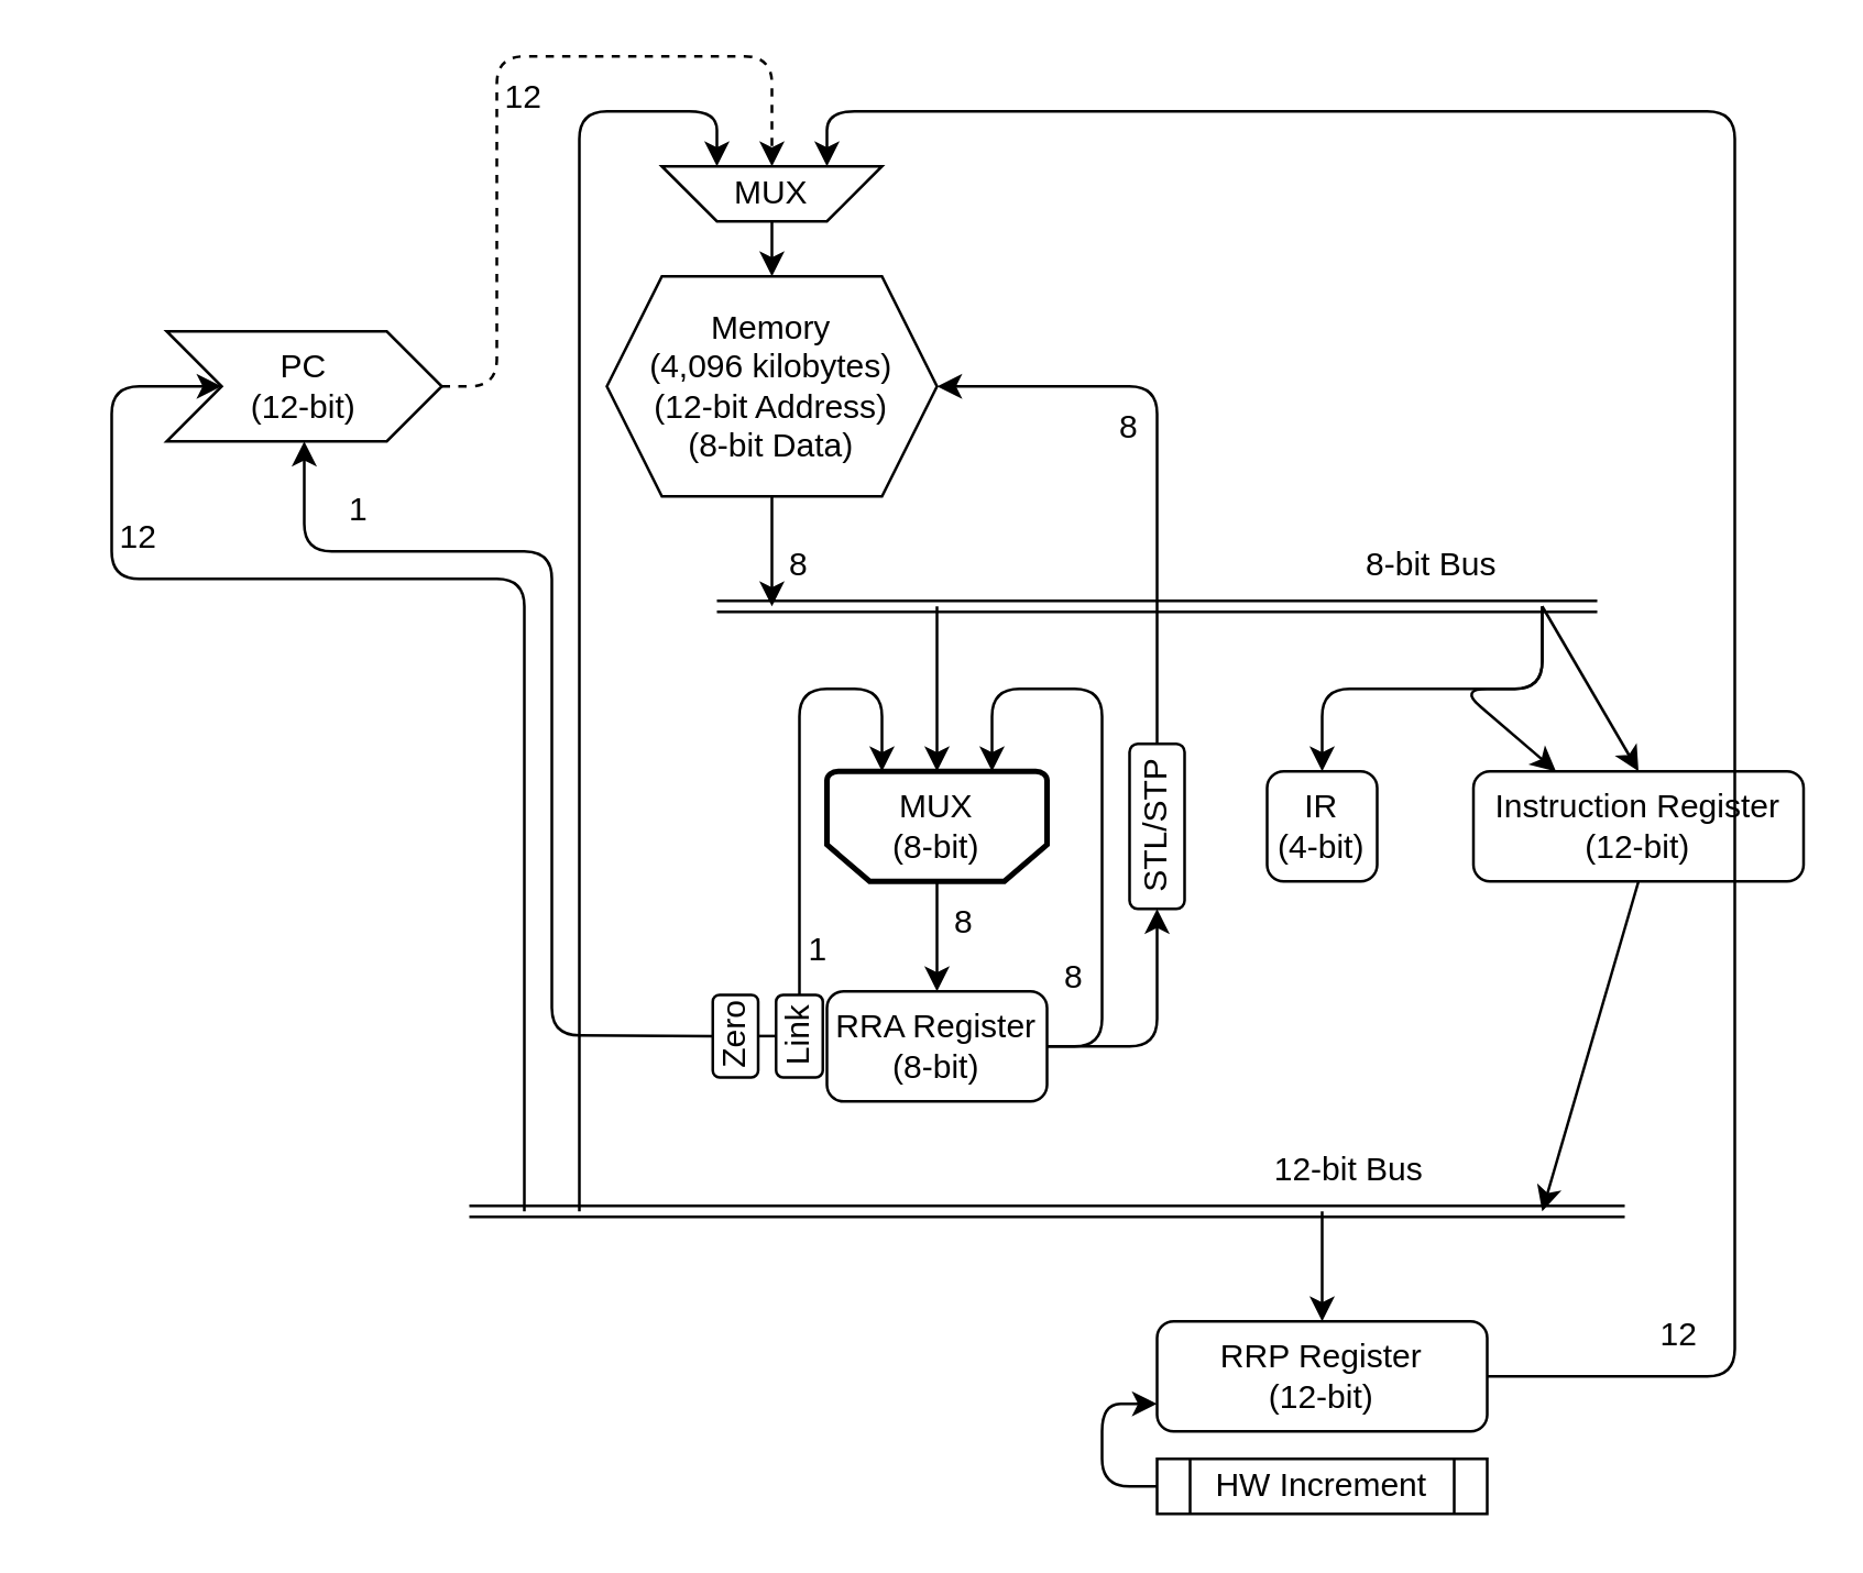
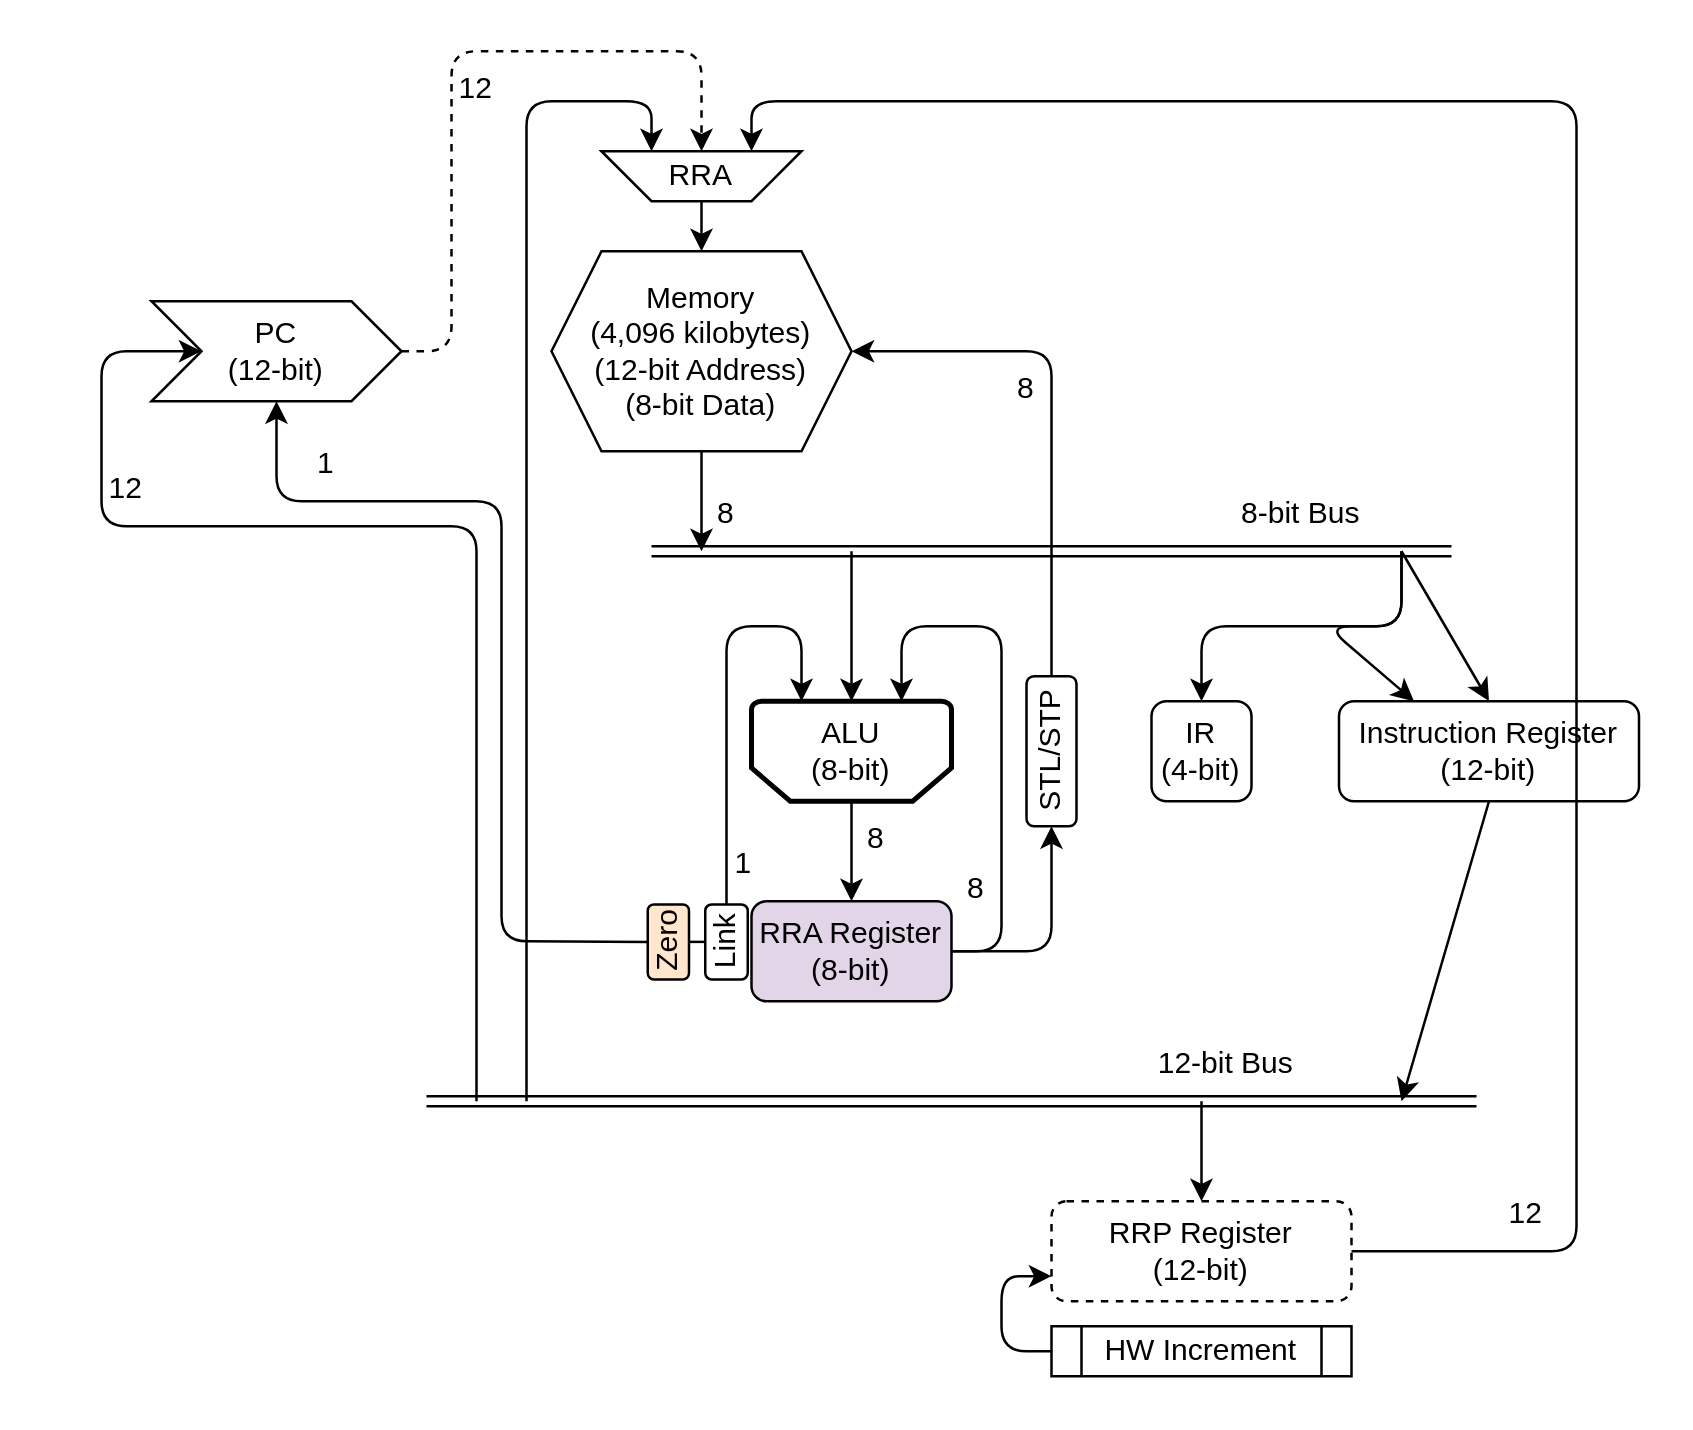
  <mxCell id="0" />
  <mxCell id="1" parent="0" />
  <mxCell id="2" value="PC&lt;br&gt;(12-bit)" style="shape=step;perimeter=stepPerimeter;whiteSpace=wrap;html=1;fixedSize=1;" parent="1" vertex="1"><mxGeometry x="60" y="120" width="100" height="40" as="geometry" /></mxCell>
  <mxCell id="3" value="Memory&lt;br&gt;(4,096 kilobytes)&lt;br&gt;(12-bit Address)&lt;br&gt;(8-bit Data)" style="shape=hexagon;perimeter=hexagonPerimeter2;whiteSpace=wrap;html=1;fixedSize=1;" parent="1" vertex="1"><mxGeometry x="220" y="100" width="120" height="80" as="geometry" /></mxCell>
  <mxCell id="4" value="" style="endArrow=classic;html=1;rounded=0;entryX=0.5;entryY=0;entryDx=0;entryDy=0;exitX=0.5;exitY=1;exitDx=0;exitDy=0;" parent="1" source="5" target="3" edge="1"><mxGeometry width="50" height="50" relative="1" as="geometry"><mxPoint x="270" y="80" as="sourcePoint" /><mxPoint x="270" y="50" as="targetPoint" /></mxGeometry></mxCell>
- <mxCell id="5" value="MUX" style="shape=trapezoid;perimeter=trapezoidPerimeter;whiteSpace=wrap;html=1;fixedSize=1;flipV=1;" parent="1" vertex="1"><mxGeometry x="240" y="60" width="80" height="20" as="geometry" /></mxCell>
+ <mxCell id="5" value="RRA" style="shape=trapezoid;perimeter=trapezoidPerimeter;whiteSpace=wrap;html=1;fixedSize=1;flipV=1;" parent="1" vertex="1"><mxGeometry x="240" y="60" width="80" height="20" as="geometry" /></mxCell>
  <mxCell id="6" value="" style="endArrow=classic;html=1;rounded=1;entryX=0.5;entryY=0;entryDx=0;entryDy=0;exitX=1;exitY=0.5;exitDx=0;exitDy=0;dashed=1;" parent="1" source="2" target="5" edge="1"><mxGeometry width="50" height="50" relative="1" as="geometry"><mxPoint x="220" y="100" as="sourcePoint" /><mxPoint x="270" y="50" as="targetPoint" /><Array as="points"><mxPoint x="180" y="140" /><mxPoint x="180" y="20" /><mxPoint x="280" y="20" /></Array></mxGeometry></mxCell>
  <mxCell id="7" value="12" style="text;html=1;strokeColor=none;fillColor=none;align=center;verticalAlign=middle;whiteSpace=wrap;rounded=0;" parent="1" vertex="1"><mxGeometry x="160" y="20" width="60" height="30" as="geometry" /></mxCell>
  <mxCell id="8" value="Instruction Register&lt;br&gt;(12-bit)" style="rounded=1;whiteSpace=wrap;html=1;" parent="1" vertex="1"><mxGeometry x="535" y="280" width="120" height="40" as="geometry" /></mxCell>
  <mxCell id="9" value="IR&lt;br&gt;(4-bit)" style="rounded=1;whiteSpace=wrap;html=1;" parent="1" vertex="1"><mxGeometry x="460" y="280" width="40" height="40" as="geometry" /></mxCell>
- <mxCell id="10" value="MUX&lt;br&gt;(8-bit)" style="strokeWidth=2;html=1;shape=mxgraph.flowchart.loop_limit;whiteSpace=wrap;flipV=1;" parent="1" vertex="1"><mxGeometry x="300" y="280" width="80" height="40" as="geometry" /></mxCell>
- <mxCell id="11" value="RRA Register&lt;br&gt;(8-bit)" style="rounded=1;whiteSpace=wrap;html=1;" vertex="1" parent="1"><mxGeometry x="300" y="360" width="80" height="40" as="geometry" /></mxCell>
+ <mxCell id="10" value="ALU&lt;br&gt;(8-bit)" style="strokeWidth=2;html=1;shape=mxgraph.flowchart.loop_limit;whiteSpace=wrap;flipV=1;" parent="1" vertex="1"><mxGeometry x="300" y="280" width="80" height="40" as="geometry" /></mxCell>
+ <mxCell id="11" value="RRA Register&lt;br&gt;(8-bit)" style="rounded=1;whiteSpace=wrap;html=1;fillColor=#e1d5e7;" vertex="1" parent="1"><mxGeometry x="300" y="360" width="80" height="40" as="geometry" /></mxCell>
  <mxCell id="12" value="" style="endArrow=classic;html=1;rounded=1;exitX=0.5;exitY=0;exitDx=0;exitDy=0;exitPerimeter=0;entryX=0.5;entryY=0;entryDx=0;entryDy=0;" edge="1" parent="1" source="10" target="11"><mxGeometry width="50" height="50" relative="1" as="geometry"><mxPoint x="365" y="250" as="sourcePoint" /><mxPoint x="415" y="200" as="targetPoint" /></mxGeometry></mxCell>
  <mxCell id="13" value="8" style="text;html=1;strokeColor=none;fillColor=none;align=center;verticalAlign=middle;whiteSpace=wrap;rounded=0;" vertex="1" parent="1"><mxGeometry x="320" y="320" width="60" height="30" as="geometry" /></mxCell>
  <mxCell id="14" value="Link" style="rounded=1;whiteSpace=wrap;html=1;rotation=-90;" vertex="1" parent="1"><mxGeometry x="275" y="367.75" width="30" height="17" as="geometry" /></mxCell>
  <mxCell id="15" value="" style="endArrow=classic;html=1;rounded=1;exitX=1;exitY=0.5;exitDx=0;exitDy=0;entryX=0.75;entryY=1;entryDx=0;entryDy=0;entryPerimeter=0;" edge="1" parent="1" source="11" target="10"><mxGeometry width="50" height="50" relative="1" as="geometry"><mxPoint x="415" y="360" as="sourcePoint" /><mxPoint x="355" y="260" as="targetPoint" /><Array as="points"><mxPoint x="400" y="380" /><mxPoint x="400" y="250" /><mxPoint x="360" y="250" /></Array></mxGeometry></mxCell>
  <mxCell id="16" value="" style="endArrow=classic;html=1;rounded=1;entryX=0.25;entryY=1;entryDx=0;entryDy=0;entryPerimeter=0;exitX=1;exitY=0.5;exitDx=0;exitDy=0;" edge="1" parent="1" source="14" target="10"><mxGeometry width="50" height="50" relative="1" as="geometry"><mxPoint x="365" y="330" as="sourcePoint" /><mxPoint x="415" y="280" as="targetPoint" /><Array as="points"><mxPoint x="290" y="250" /><mxPoint x="320" y="250" /></Array></mxGeometry></mxCell>
  <mxCell id="17" value="8" style="text;html=1;strokeColor=none;fillColor=none;align=center;verticalAlign=middle;whiteSpace=wrap;rounded=0;" vertex="1" parent="1"><mxGeometry x="360" y="340" width="60" height="30" as="geometry" /></mxCell>
  <mxCell id="18" value="1" style="text;html=1;strokeColor=none;fillColor=none;align=center;verticalAlign=middle;whiteSpace=wrap;rounded=0;" vertex="1" parent="1"><mxGeometry x="267" y="330" width="60" height="30" as="geometry" /></mxCell>
- <mxCell id="19" value="RRP Register&lt;br&gt;(12-bit)" style="rounded=1;whiteSpace=wrap;html=1;" vertex="1" parent="1"><mxGeometry x="420" y="480" width="120" height="40" as="geometry" /></mxCell>
+ <mxCell id="19" value="RRP Register&lt;br&gt;(12-bit)" style="rounded=1;whiteSpace=wrap;html=1;dashed=1;" vertex="1" parent="1"><mxGeometry x="420" y="480" width="120" height="40" as="geometry" /></mxCell>
  <mxCell id="20" value="HW Increment" style="shape=process;whiteSpace=wrap;html=1;backgroundOutline=1;" vertex="1" parent="1"><mxGeometry x="420" y="530" width="120" height="20" as="geometry" /></mxCell>
  <mxCell id="21" value="" style="endArrow=classic;html=1;rounded=1;entryX=0;entryY=0.75;entryDx=0;entryDy=0;exitX=0;exitY=0.5;exitDx=0;exitDy=0;" edge="1" parent="1" source="20" target="19"><mxGeometry width="50" height="50" relative="1" as="geometry"><mxPoint x="410" y="550" as="sourcePoint" /><mxPoint x="330" y="350" as="targetPoint" /><Array as="points"><mxPoint x="400" y="540" /><mxPoint x="400" y="510" /></Array></mxGeometry></mxCell>
  <mxCell id="22" value="" style="shape=link;html=1;rounded=1;" edge="1" parent="1"><mxGeometry width="100" relative="1" as="geometry"><mxPoint x="260" y="220" as="sourcePoint" /><mxPoint x="580" y="220" as="targetPoint" /></mxGeometry></mxCell>
  <mxCell id="23" value="" style="endArrow=classic;html=1;rounded=1;" edge="1" parent="1" source="3"><mxGeometry width="50" height="50" relative="1" as="geometry"><mxPoint x="380" y="340" as="sourcePoint" /><mxPoint x="280" y="220" as="targetPoint" /></mxGeometry></mxCell>
  <mxCell id="24" value="8" style="text;html=1;strokeColor=none;fillColor=none;align=center;verticalAlign=middle;whiteSpace=wrap;rounded=0;" vertex="1" parent="1"><mxGeometry x="260" y="190" width="60" height="30" as="geometry" /></mxCell>
  <mxCell id="25" value="" style="endArrow=classic;html=1;rounded=1;entryX=0.5;entryY=1;entryDx=0;entryDy=0;entryPerimeter=0;" edge="1" parent="1" target="10"><mxGeometry width="50" height="50" relative="1" as="geometry"><mxPoint x="340" y="220" as="sourcePoint" /><mxPoint x="520" y="220" as="targetPoint" /></mxGeometry></mxCell>
- <mxCell id="26" value="Zero" style="rounded=1;whiteSpace=wrap;html=1;rotation=-90;" vertex="1" parent="1"><mxGeometry x="251.75" y="368" width="30" height="16.5" as="geometry" /></mxCell>
+ <mxCell id="26" value="Zero" style="rounded=1;whiteSpace=wrap;html=1;rotation=-90;fillColor=#ffe6cc;" vertex="1" parent="1"><mxGeometry x="251.75" y="368" width="30" height="16.5" as="geometry" /></mxCell>
  <mxCell id="27" value="" style="endArrow=none;html=1;rounded=1;exitX=0.5;exitY=1;exitDx=0;exitDy=0;entryX=0.5;entryY=0;entryDx=0;entryDy=0;" edge="1" parent="1" source="26" target="14"><mxGeometry width="50" height="50" relative="1" as="geometry"><mxPoint x="280" y="360" as="sourcePoint" /><mxPoint x="330" y="310" as="targetPoint" /></mxGeometry></mxCell>
  <mxCell id="28" value="" style="endArrow=classic;html=1;rounded=1;entryX=1;entryY=0.5;entryDx=0;entryDy=0;exitX=1;exitY=0.5;exitDx=0;exitDy=0;" edge="1" parent="1" source="29" target="3"><mxGeometry width="50" height="50" relative="1" as="geometry"><mxPoint x="420" y="260" as="sourcePoint" /><mxPoint x="420" y="220" as="targetPoint" /><Array as="points"><mxPoint x="420" y="140" /></Array></mxGeometry></mxCell>
  <mxCell id="29" value="STL/STP" style="rounded=1;whiteSpace=wrap;html=1;rotation=-90;" vertex="1" parent="1"><mxGeometry x="390" y="290" width="60" height="20" as="geometry" /></mxCell>
  <mxCell id="30" value="" style="endArrow=classic;html=1;rounded=1;exitX=1;exitY=0.5;exitDx=0;exitDy=0;entryX=0;entryY=0.5;entryDx=0;entryDy=0;" edge="1" parent="1" source="11" target="29"><mxGeometry width="50" height="50" relative="1" as="geometry"><mxPoint x="320" y="260" as="sourcePoint" /><mxPoint x="430" y="350" as="targetPoint" /><Array as="points"><mxPoint x="420" y="380" /></Array></mxGeometry></mxCell>
  <mxCell id="31" value="8" style="text;html=1;strokeColor=none;fillColor=none;align=center;verticalAlign=middle;whiteSpace=wrap;rounded=0;" vertex="1" parent="1"><mxGeometry x="380" y="140" width="60" height="30" as="geometry" /></mxCell>
  <mxCell id="32" value="" style="endArrow=classic;html=1;rounded=1;entryX=0.5;entryY=0;entryDx=0;entryDy=0;" edge="1" parent="1" target="8"><mxGeometry width="50" height="50" relative="1" as="geometry"><mxPoint x="560" y="220" as="sourcePoint" /><mxPoint x="750" y="270" as="targetPoint" /></mxGeometry></mxCell>
  <mxCell id="33" value="" style="endArrow=classic;html=1;rounded=1;entryX=0.25;entryY=0;entryDx=0;entryDy=0;" edge="1" parent="1" target="8"><mxGeometry width="50" height="50" relative="1" as="geometry"><mxPoint x="560" y="220" as="sourcePoint" /><mxPoint x="750" y="270" as="targetPoint" /><Array as="points"><mxPoint x="560" y="250" /><mxPoint x="530" y="250" /></Array></mxGeometry></mxCell>
  <mxCell id="34" value="" style="endArrow=classic;html=1;rounded=1;entryX=0.5;entryY=0;entryDx=0;entryDy=0;" edge="1" parent="1" target="9"><mxGeometry width="50" height="50" relative="1" as="geometry"><mxPoint x="560" y="220" as="sourcePoint" /><mxPoint x="750" y="270" as="targetPoint" /><Array as="points"><mxPoint x="560" y="250" /><mxPoint x="480" y="250" /></Array></mxGeometry></mxCell>
  <mxCell id="35" value="" style="endArrow=classic;html=1;rounded=1;exitX=1;exitY=0.5;exitDx=0;exitDy=0;entryX=0.75;entryY=0;entryDx=0;entryDy=0;" edge="1" parent="1" source="19" target="5"><mxGeometry width="50" height="50" relative="1" as="geometry"><mxPoint x="320" y="320" as="sourcePoint" /><mxPoint x="370" y="270" as="targetPoint" /><Array as="points"><mxPoint x="630" y="500" /><mxPoint x="630" y="40" /><mxPoint x="300" y="40" /></Array></mxGeometry></mxCell>
  <mxCell id="36" value="12" style="text;html=1;strokeColor=none;fillColor=none;align=center;verticalAlign=middle;whiteSpace=wrap;rounded=0;" vertex="1" parent="1"><mxGeometry x="580" y="470" width="60" height="30" as="geometry" /></mxCell>
  <mxCell id="37" value="" style="endArrow=classic;html=1;rounded=1;entryX=0.5;entryY=1;entryDx=0;entryDy=0;exitX=0.5;exitY=0;exitDx=0;exitDy=0;" edge="1" parent="1" source="26" target="2"><mxGeometry width="50" height="50" relative="1" as="geometry"><mxPoint x="320" y="320" as="sourcePoint" /><mxPoint x="370" y="270" as="targetPoint" /><Array as="points"><mxPoint x="200" y="376" /><mxPoint x="200" y="200" /><mxPoint x="110" y="200" /></Array></mxGeometry></mxCell>
  <mxCell id="38" value="" style="shape=link;html=1;rounded=1;" edge="1" parent="1"><mxGeometry width="100" relative="1" as="geometry"><mxPoint x="170" y="440" as="sourcePoint" /><mxPoint x="590" y="440" as="targetPoint" /></mxGeometry></mxCell>
  <mxCell id="39" value="" style="endArrow=classic;html=1;rounded=1;exitX=0.5;exitY=1;exitDx=0;exitDy=0;" edge="1" parent="1" source="8"><mxGeometry width="50" height="50" relative="1" as="geometry"><mxPoint x="320" y="320" as="sourcePoint" /><mxPoint x="560" y="440" as="targetPoint" /></mxGeometry></mxCell>
  <mxCell id="40" value="12-bit Bus" style="text;html=1;strokeColor=none;fillColor=none;align=center;verticalAlign=middle;whiteSpace=wrap;rounded=0;" vertex="1" parent="1"><mxGeometry x="460" y="410" width="60" height="30" as="geometry" /></mxCell>
  <mxCell id="41" value="" style="endArrow=classic;html=1;rounded=1;entryX=0.25;entryY=0;entryDx=0;entryDy=0;" edge="1" parent="1" target="5"><mxGeometry width="50" height="50" relative="1" as="geometry"><mxPoint x="210" y="440" as="sourcePoint" /><mxPoint x="370" y="270" as="targetPoint" /><Array as="points"><mxPoint x="210" y="40" /><mxPoint x="260" y="40" /></Array></mxGeometry></mxCell>
  <mxCell id="42" value="" style="endArrow=classic;html=1;rounded=1;entryX=0;entryY=0.5;entryDx=0;entryDy=0;" edge="1" parent="1" target="2"><mxGeometry width="50" height="50" relative="1" as="geometry"><mxPoint x="190" y="440" as="sourcePoint" /><mxPoint x="230" y="390" as="targetPoint" /><Array as="points"><mxPoint x="190" y="210" /><mxPoint x="40" y="210" /><mxPoint x="40" y="140" /></Array></mxGeometry></mxCell>
  <mxCell id="43" value="12" style="text;html=1;strokeColor=none;fillColor=none;align=center;verticalAlign=middle;whiteSpace=wrap;rounded=0;" vertex="1" parent="1"><mxGeometry x="20" y="180" width="60" height="30" as="geometry" /></mxCell>
  <mxCell id="44" value="" style="endArrow=classic;html=1;rounded=1;entryX=0.5;entryY=0;entryDx=0;entryDy=0;" edge="1" parent="1" target="19"><mxGeometry width="50" height="50" relative="1" as="geometry"><mxPoint x="480" y="440" as="sourcePoint" /><mxPoint x="580" y="290" as="targetPoint" /></mxGeometry></mxCell>
  <mxCell id="45" value="8-bit Bus" style="text;html=1;strokeColor=none;fillColor=none;align=center;verticalAlign=middle;whiteSpace=wrap;rounded=0;" vertex="1" parent="1"><mxGeometry x="490" y="190" width="60" height="30" as="geometry" /></mxCell>
  <mxCell id="46" value="1" style="text;html=1;strokeColor=none;fillColor=none;align=center;verticalAlign=middle;whiteSpace=wrap;rounded=0;" vertex="1" parent="1"><mxGeometry x="100" y="170" width="60" height="30" as="geometry" /></mxCell>
